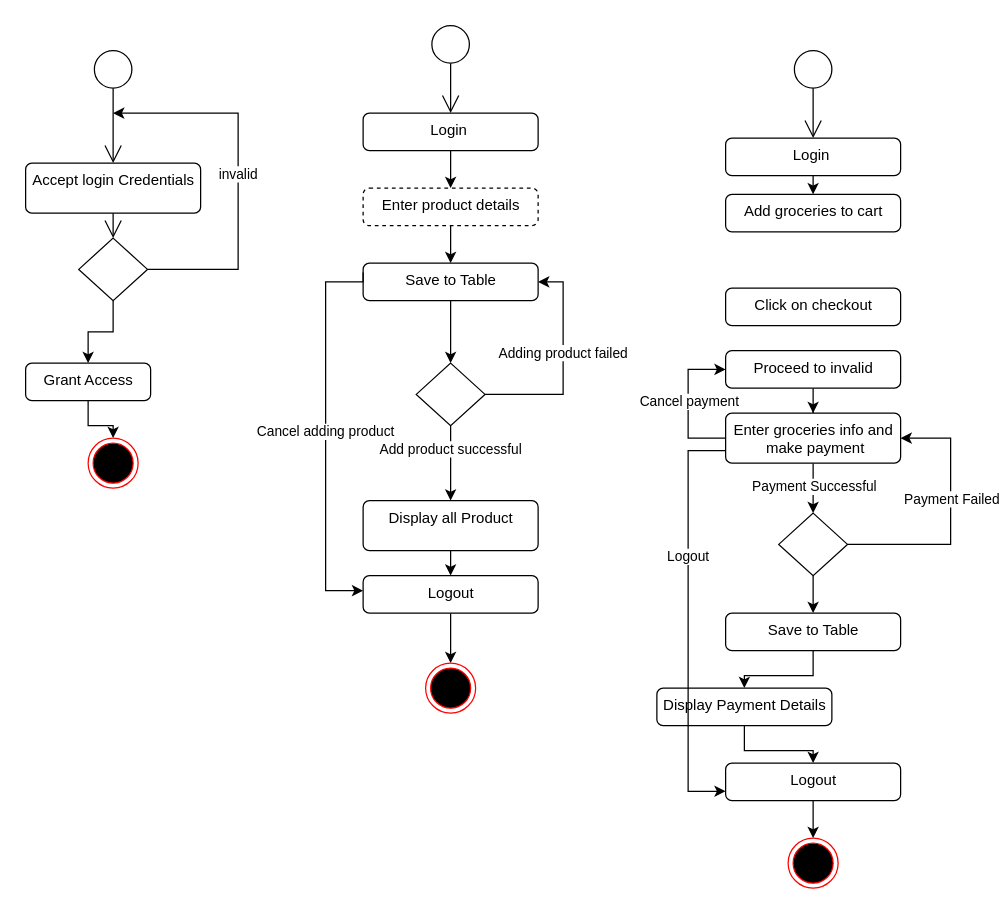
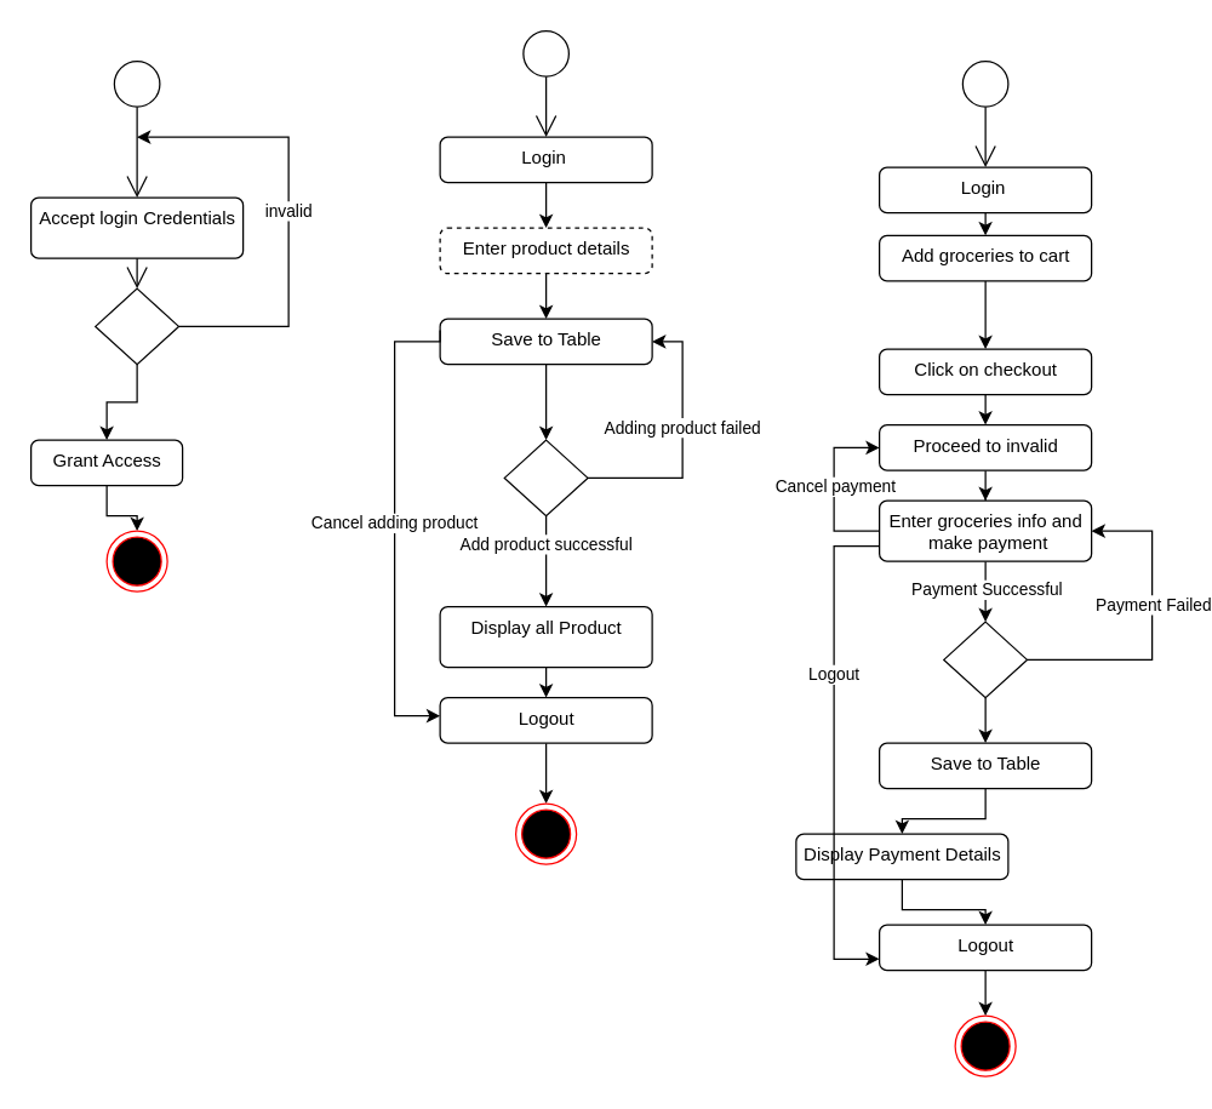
  <mxCell id="0" />
  <mxCell id="1" parent="0" />
  <mxCell id="2" value="" style="endArrow=open;endFill=1;endSize=12;html=1;exitX=0.5;exitY=1;exitDx=0;exitDy=0;entryX=0.5;entryY=0;entryDx=0;entryDy=0;" parent="1" source="28" target="3" edge="1"><mxGeometry width="160" relative="1" as="geometry"><mxPoint x="90" y="80" as="sourcePoint" /><mxPoint x="90" y="130" as="targetPoint" /></mxGeometry></mxCell>
  <mxCell id="3" value="Accept login Credentials" style="html=1;align=center;verticalAlign=top;rounded=1;absoluteArcSize=1;arcSize=10;dashed=0;" parent="1" vertex="1"><mxGeometry x="20" y="130" width="140" height="40" as="geometry" /></mxCell>
  <mxCell id="4" value="invalid" style="edgeStyle=orthogonalEdgeStyle;rounded=0;orthogonalLoop=1;jettySize=auto;html=1;exitX=1;exitY=0.5;exitDx=0;exitDy=0;" parent="1" source="6" edge="1"><mxGeometry relative="1" as="geometry"><mxPoint x="90" y="90" as="targetPoint" /><Array as="points"><mxPoint x="190" y="215" /><mxPoint x="190" y="90" /></Array></mxGeometry></mxCell>
  <mxCell id="5" style="edgeStyle=orthogonalEdgeStyle;rounded=0;orthogonalLoop=1;jettySize=auto;html=1;exitX=0.5;exitY=1;exitDx=0;exitDy=0;entryX=0.5;entryY=0;entryDx=0;entryDy=0;" parent="1" source="6" target="9" edge="1"><mxGeometry relative="1" as="geometry" /></mxCell>
  <mxCell id="6" value="" style="rhombus;" parent="1" vertex="1"><mxGeometry x="62.5" y="190" width="55" height="50" as="geometry" /></mxCell>
  <mxCell id="7" value="" style="endArrow=open;endFill=1;endSize=12;html=1;entryX=0.5;entryY=0;entryDx=0;entryDy=0;" parent="1" source="3" target="6" edge="1"><mxGeometry width="160" relative="1" as="geometry"><mxPoint x="90" y="230" as="sourcePoint" /><mxPoint x="90" y="280" as="targetPoint" /></mxGeometry></mxCell>
  <mxCell id="8" style="edgeStyle=orthogonalEdgeStyle;rounded=0;orthogonalLoop=1;jettySize=auto;html=1;exitX=0.5;exitY=1;exitDx=0;exitDy=0;" parent="1" source="9" target="10" edge="1"><mxGeometry relative="1" as="geometry" /></mxCell>
  <mxCell id="9" value="Grant Access" style="html=1;align=center;verticalAlign=top;rounded=1;absoluteArcSize=1;arcSize=10;dashed=0;" parent="1" vertex="1"><mxGeometry x="20" y="290" width="100" height="30" as="geometry" /></mxCell>
  <mxCell id="10" value="" style="ellipse;html=1;shape=endState;fillColor=#000000;strokeColor=#ff0000;" parent="1" vertex="1"><mxGeometry x="70" y="350" width="40" height="40" as="geometry" /></mxCell>
  <mxCell id="11" value="" style="endArrow=open;endFill=1;endSize=12;html=1;exitX=0.5;exitY=1;exitDx=0;exitDy=0;entryX=0.5;entryY=0;entryDx=0;entryDy=0;" parent="1" source="29" target="13" edge="1"><mxGeometry width="160" relative="1" as="geometry"><mxPoint x="360" y="50" as="sourcePoint" /><mxPoint x="360" y="210" as="targetPoint" /></mxGeometry></mxCell>
  <mxCell id="12" style="edgeStyle=orthogonalEdgeStyle;rounded=0;orthogonalLoop=1;jettySize=auto;html=1;exitX=0.5;exitY=1;exitDx=0;exitDy=0;" parent="1" source="26" target="23" edge="1"><mxGeometry relative="1" as="geometry"><mxPoint x="360" y="170.01" as="sourcePoint" /></mxGeometry></mxCell>
  <mxCell id="13" value="Login&amp;nbsp;" style="html=1;align=center;verticalAlign=top;rounded=1;absoluteArcSize=1;arcSize=10;dashed=0;" parent="1" vertex="1"><mxGeometry x="290" y="90" width="140" height="30" as="geometry" /></mxCell>
  <mxCell id="14" value="Adding product failed" style="edgeStyle=orthogonalEdgeStyle;rounded=0;orthogonalLoop=1;jettySize=auto;html=1;exitX=1;exitY=0.5;exitDx=0;exitDy=0;entryX=1;entryY=0.5;entryDx=0;entryDy=0;" parent="1" source="17" target="23" edge="1"><mxGeometry x="0.117" relative="1" as="geometry"><mxPoint x="550" y="240" as="targetPoint" /><Array as="points"><mxPoint x="450" y="315" /><mxPoint x="450" y="225" /></Array><mxPoint as="offset" /></mxGeometry></mxCell>
  <mxCell id="15" style="edgeStyle=orthogonalEdgeStyle;rounded=0;orthogonalLoop=1;jettySize=auto;html=1;exitX=0.5;exitY=1;exitDx=0;exitDy=0;entryX=0.5;entryY=0;entryDx=0;entryDy=0;" parent="1" source="17" target="20" edge="1"><mxGeometry relative="1" as="geometry"><Array as="points"><mxPoint x="360" y="370" /><mxPoint x="360" y="400" /><mxPoint x="360" y="400" /></Array></mxGeometry></mxCell>
  <mxCell id="16" value="Add product successful" style="edgeLabel;html=1;align=center;verticalAlign=middle;resizable=0;points=[];" parent="15" vertex="1" connectable="0"><mxGeometry x="-0.4" y="-1" relative="1" as="geometry"><mxPoint as="offset" /></mxGeometry></mxCell>
  <mxCell id="17" value="" style="rhombus;" parent="1" vertex="1"><mxGeometry x="332.5" y="290" width="55" height="50" as="geometry" /></mxCell>
  <mxCell id="18" style="edgeStyle=orthogonalEdgeStyle;rounded=0;orthogonalLoop=1;jettySize=auto;html=1;exitX=0.5;exitY=1;exitDx=0;exitDy=0;" parent="1" source="24" target="21" edge="1"><mxGeometry relative="1" as="geometry"><mxPoint x="355" y="530" as="sourcePoint" /></mxGeometry></mxCell>
  <mxCell id="19" style="edgeStyle=orthogonalEdgeStyle;rounded=0;orthogonalLoop=1;jettySize=auto;html=1;exitX=0.5;exitY=1;exitDx=0;exitDy=0;entryX=0.5;entryY=0;entryDx=0;entryDy=0;" parent="1" source="20" target="24" edge="1"><mxGeometry relative="1" as="geometry" /></mxCell>
  <mxCell id="20" value="Display all Product" style="html=1;align=center;verticalAlign=top;rounded=1;absoluteArcSize=1;arcSize=10;dashed=0;" parent="1" vertex="1"><mxGeometry x="290" y="400" width="140" height="40" as="geometry" /></mxCell>
  <mxCell id="21" value="" style="ellipse;html=1;shape=endState;fillColor=#000000;strokeColor=#ff0000;" parent="1" vertex="1"><mxGeometry x="340" y="530" width="40" height="40" as="geometry" /></mxCell>
  <mxCell id="22" style="edgeStyle=orthogonalEdgeStyle;rounded=0;orthogonalLoop=1;jettySize=auto;html=1;exitX=0.5;exitY=1;exitDx=0;exitDy=0;entryX=0.5;entryY=0;entryDx=0;entryDy=0;" parent="1" source="23" target="17" edge="1"><mxGeometry relative="1" as="geometry" /></mxCell>
  <mxCell id="23" value="Save to Table" style="html=1;align=center;verticalAlign=top;rounded=1;absoluteArcSize=1;arcSize=10;dashed=0;" parent="1" vertex="1"><mxGeometry x="290" y="210" width="140" height="30" as="geometry" /></mxCell>
  <mxCell id="24" value="Logout" style="html=1;align=center;verticalAlign=top;rounded=1;absoluteArcSize=1;arcSize=10;dashed=0;" parent="1" vertex="1"><mxGeometry x="290" y="460" width="140" height="30" as="geometry" /></mxCell>
  <mxCell id="25" value="Cancel adding product" style="edgeStyle=orthogonalEdgeStyle;rounded=0;orthogonalLoop=1;jettySize=auto;html=1;exitX=0;exitY=0.25;exitDx=0;exitDy=0;" parent="1" source="23" target="24" edge="1"><mxGeometry relative="1" as="geometry"><mxPoint x="240" y="420" as="targetPoint" /><Array as="points"><mxPoint x="290" y="225" /><mxPoint x="260" y="225" /><mxPoint x="260" y="472" /></Array><mxPoint x="397.5" y="345" as="sourcePoint" /></mxGeometry></mxCell>
  <mxCell id="26" value="Enter product details" style="html=1;align=center;verticalAlign=top;rounded=1;absoluteArcSize=1;arcSize=10;dashed=1;" parent="1" vertex="1"><mxGeometry x="290" y="150" width="140" height="30" as="geometry" /></mxCell>
  <mxCell id="27" style="edgeStyle=orthogonalEdgeStyle;rounded=0;orthogonalLoop=1;jettySize=auto;html=1;exitX=0.5;exitY=1;exitDx=0;exitDy=0;entryX=0.5;entryY=0;entryDx=0;entryDy=0;" parent="1" source="13" target="26" edge="1"><mxGeometry relative="1" as="geometry"><mxPoint x="370" y="130" as="sourcePoint" /><mxPoint x="370" y="290" as="targetPoint" /></mxGeometry></mxCell>
  <mxCell id="28" value="" style="ellipse;whiteSpace=wrap;html=1;aspect=fixed;" parent="1" vertex="1"><mxGeometry x="75" y="40" width="30" height="30" as="geometry" /></mxCell>
  <mxCell id="29" value="" style="ellipse;whiteSpace=wrap;html=1;aspect=fixed;" parent="1" vertex="1"><mxGeometry x="345" y="20" width="30" height="30" as="geometry" /></mxCell>
  <mxCell id="30" value="" style="endArrow=open;endFill=1;endSize=12;html=1;exitX=0.5;exitY=1;exitDx=0;exitDy=0;entryX=0.5;entryY=0;entryDx=0;entryDy=0;" parent="1" source="46" target="32" edge="1"><mxGeometry width="160" relative="1" as="geometry"><mxPoint x="650" y="70" as="sourcePoint" /><mxPoint x="650" y="230" as="targetPoint" /></mxGeometry></mxCell>
+ <mxCell id="31" style="edgeStyle=orthogonalEdgeStyle;rounded=0;orthogonalLoop=1;jettySize=auto;html=1;exitX=0.5;exitY=1;exitDx=0;exitDy=0;" parent="1" source="44" target="41" edge="1"><mxGeometry relative="1" as="geometry"><mxPoint x="650" y="190.01" as="sourcePoint" /></mxGeometry></mxCell>
  <mxCell id="32" value="Login&amp;nbsp;" style="html=1;align=center;verticalAlign=top;rounded=1;absoluteArcSize=1;arcSize=10;dashed=0;" parent="1" vertex="1"><mxGeometry x="580" y="110" width="140" height="30" as="geometry" /></mxCell>
  <mxCell id="33" style="edgeStyle=orthogonalEdgeStyle;rounded=0;orthogonalLoop=1;jettySize=auto;html=1;exitX=0.5;exitY=1;exitDx=0;exitDy=0;" parent="1" source="36" target="57" edge="1"><mxGeometry relative="1" as="geometry" /></mxCell>
  <mxCell id="34" style="edgeStyle=orthogonalEdgeStyle;rounded=0;orthogonalLoop=1;jettySize=auto;html=1;exitX=1;exitY=0.5;exitDx=0;exitDy=0;entryX=1;entryY=0.5;entryDx=0;entryDy=0;" parent="1" source="36" target="55" edge="1"><mxGeometry relative="1" as="geometry"><Array as="points"><mxPoint x="760" y="435" /><mxPoint x="760" y="350" /></Array></mxGeometry></mxCell>
  <mxCell id="35" value="Payment Failed" style="edgeLabel;html=1;align=center;verticalAlign=middle;resizable=0;points=[];" parent="34" vertex="1" connectable="0"><mxGeometry x="0.15" relative="1" as="geometry"><mxPoint as="offset" /></mxGeometry></mxCell>
  <mxCell id="36" value="" style="rhombus;" parent="1" vertex="1"><mxGeometry x="622.5" y="410" width="55" height="50" as="geometry" /></mxCell>
  <mxCell id="37" style="edgeStyle=orthogonalEdgeStyle;rounded=0;orthogonalLoop=1;jettySize=auto;html=1;exitX=0.5;exitY=1;exitDx=0;exitDy=0;entryX=0.5;entryY=0;entryDx=0;entryDy=0;" parent="1" source="38" target="43" edge="1"><mxGeometry relative="1" as="geometry" /></mxCell>
  <mxCell id="38" value="Display Payment Details" style="html=1;align=center;verticalAlign=top;rounded=1;absoluteArcSize=1;arcSize=10;dashed=0;" parent="1" vertex="1"><mxGeometry x="525" y="550" width="140" height="30" as="geometry" /></mxCell>
  <mxCell id="39" value="" style="ellipse;html=1;shape=endState;fillColor=#000000;strokeColor=#ff0000;" parent="1" vertex="1"><mxGeometry x="630" y="670" width="40" height="40" as="geometry" /></mxCell>
+ <mxCell id="40" style="edgeStyle=orthogonalEdgeStyle;rounded=0;orthogonalLoop=1;jettySize=auto;html=1;exitX=0.5;exitY=1;exitDx=0;exitDy=0;entryX=0.5;entryY=0;entryDx=0;entryDy=0;" parent="1" source="41" target="48" edge="1"><mxGeometry relative="1" as="geometry" /></mxCell>
  <mxCell id="41" value="Click on checkout" style="html=1;align=center;verticalAlign=top;rounded=1;absoluteArcSize=1;arcSize=10;dashed=0;" parent="1" vertex="1"><mxGeometry x="580" y="230" width="140" height="30" as="geometry" /></mxCell>
  <mxCell id="42" style="edgeStyle=orthogonalEdgeStyle;rounded=0;orthogonalLoop=1;jettySize=auto;html=1;exitX=0.5;exitY=1;exitDx=0;exitDy=0;entryX=0.5;entryY=0;entryDx=0;entryDy=0;" parent="1" source="43" target="39" edge="1"><mxGeometry relative="1" as="geometry" /></mxCell>
  <mxCell id="43" value="Logout" style="html=1;align=center;verticalAlign=top;rounded=1;absoluteArcSize=1;arcSize=10;dashed=0;" parent="1" vertex="1"><mxGeometry x="580" y="610" width="140" height="30" as="geometry" /></mxCell>
  <mxCell id="44" value="Add groceries to cart" style="html=1;align=center;verticalAlign=top;rounded=1;absoluteArcSize=1;arcSize=10;dashed=0;" parent="1" vertex="1"><mxGeometry x="580" y="155" width="140" height="30" as="geometry" /></mxCell>
  <mxCell id="45" style="edgeStyle=orthogonalEdgeStyle;rounded=0;orthogonalLoop=1;jettySize=auto;html=1;exitX=0.5;exitY=1;exitDx=0;exitDy=0;entryX=0.5;entryY=0;entryDx=0;entryDy=0;" parent="1" source="32" target="44" edge="1"><mxGeometry relative="1" as="geometry"><mxPoint x="660" y="150" as="sourcePoint" /><mxPoint x="660" y="310" as="targetPoint" /></mxGeometry></mxCell>
  <mxCell id="46" value="" style="ellipse;whiteSpace=wrap;html=1;aspect=fixed;" parent="1" vertex="1"><mxGeometry x="635" y="40" width="30" height="30" as="geometry" /></mxCell>
  <mxCell id="47" style="edgeStyle=orthogonalEdgeStyle;rounded=0;orthogonalLoop=1;jettySize=auto;html=1;exitX=0.5;exitY=1;exitDx=0;exitDy=0;" parent="1" source="48" target="55" edge="1"><mxGeometry relative="1" as="geometry" /></mxCell>
  <mxCell id="48" value="Proceed to invalid" style="html=1;align=center;verticalAlign=top;rounded=1;absoluteArcSize=1;arcSize=10;dashed=0;" parent="1" vertex="1"><mxGeometry x="580" y="280" width="140" height="30" as="geometry" /></mxCell>
  <mxCell id="49" style="edgeStyle=orthogonalEdgeStyle;rounded=0;orthogonalLoop=1;jettySize=auto;html=1;exitX=0.5;exitY=1;exitDx=0;exitDy=0;entryX=0.5;entryY=0;entryDx=0;entryDy=0;" parent="1" source="55" target="36" edge="1"><mxGeometry relative="1" as="geometry" /></mxCell>
  <mxCell id="50" value="Payment Successful" style="edgeLabel;html=1;align=center;verticalAlign=middle;resizable=0;points=[];" parent="49" vertex="1" connectable="0"><mxGeometry x="-0.092" relative="1" as="geometry"><mxPoint as="offset" /></mxGeometry></mxCell>
  <mxCell id="51" style="edgeStyle=orthogonalEdgeStyle;rounded=0;orthogonalLoop=1;jettySize=auto;html=1;exitX=0;exitY=0.5;exitDx=0;exitDy=0;entryX=0;entryY=0.5;entryDx=0;entryDy=0;" parent="1" source="55" target="48" edge="1"><mxGeometry relative="1" as="geometry"><Array as="points"><mxPoint x="550" y="350" /><mxPoint x="550" y="295" /></Array></mxGeometry></mxCell>
  <mxCell id="52" value="Cancel payment" style="edgeLabel;html=1;align=center;verticalAlign=middle;resizable=0;points=[];" parent="51" vertex="1" connectable="0"><mxGeometry x="0.039" relative="1" as="geometry"><mxPoint as="offset" /></mxGeometry></mxCell>
  <mxCell id="53" style="edgeStyle=orthogonalEdgeStyle;rounded=0;orthogonalLoop=1;jettySize=auto;html=1;exitX=0;exitY=0.75;exitDx=0;exitDy=0;entryX=0;entryY=0.75;entryDx=0;entryDy=0;" parent="1" source="55" target="43" edge="1"><mxGeometry relative="1" as="geometry"><Array as="points"><mxPoint x="550" y="360" /><mxPoint x="550" y="632" /></Array></mxGeometry></mxCell>
  <mxCell id="54" value="Logout" style="edgeLabel;html=1;align=center;verticalAlign=middle;resizable=0;points=[];" parent="53" vertex="1" connectable="0"><mxGeometry x="-0.315" y="-1" relative="1" as="geometry"><mxPoint as="offset" /></mxGeometry></mxCell>
  <mxCell id="55" value="Enter groceries info and&lt;br&gt;&amp;nbsp;make payment" style="html=1;align=center;verticalAlign=top;rounded=1;absoluteArcSize=1;arcSize=10;dashed=0;" parent="1" vertex="1"><mxGeometry x="580" y="330" width="140" height="40" as="geometry" /></mxCell>
  <mxCell id="56" style="edgeStyle=orthogonalEdgeStyle;rounded=0;orthogonalLoop=1;jettySize=auto;html=1;exitX=0.5;exitY=1;exitDx=0;exitDy=0;" parent="1" source="57" target="38" edge="1"><mxGeometry relative="1" as="geometry" /></mxCell>
  <mxCell id="57" value="Save to Table" style="html=1;align=center;verticalAlign=top;rounded=1;absoluteArcSize=1;arcSize=10;dashed=0;" parent="1" vertex="1"><mxGeometry x="580" y="490" width="140" height="30" as="geometry" /></mxCell>
